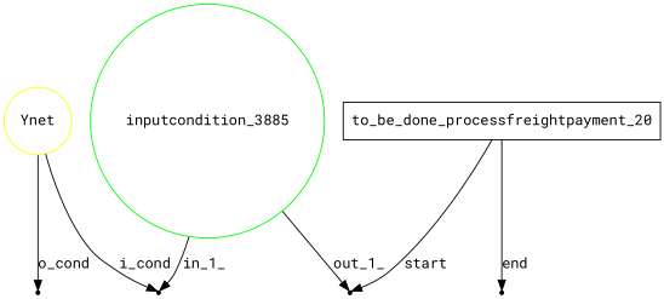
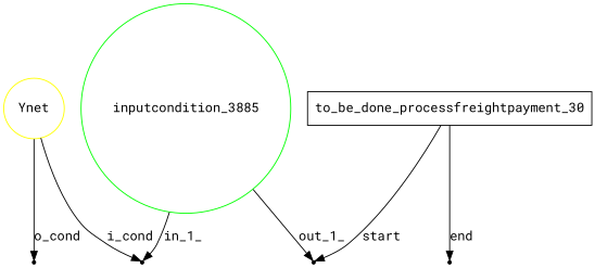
  digraph {
    fontname="Roboto Mono"
    node [fontname="Roboto Mono" shape=point]
    edge [fontname="Roboto Mono"]
    inputcondition_3885 [color=green shape=circle]
    _inputcondition_3885_Ynet
    _inputcondition_3885_to_be_done_processfreightpayment_30
-   to_be_done_processfreightpayment_30 [shape=box label=to_be_done_processfreightpayment_20]
+   to_be_done_processfreightpayment_30 [shape=box]
    _to_be_done_processfreightpayment_30_outputcondition_3886
    Ynet [color=yellow shape=circle]
    _outputcondition_3886_Ynet
    inputcondition_3885 -> _inputcondition_3885_Ynet [label=in_1_]
    inputcondition_3885 -> _inputcondition_3885_to_be_done_processfreightpayment_30 [label=out_1_]
    to_be_done_processfreightpayment_30 -> _inputcondition_3885_to_be_done_processfreightpayment_30 [label=start]
    to_be_done_processfreightpayment_30 -> _to_be_done_processfreightpayment_30_outputcondition_3886 [label=end]
    Ynet -> _inputcondition_3885_Ynet [label=i_cond]
    Ynet -> _outputcondition_3886_Ynet [label=o_cond]
  }
